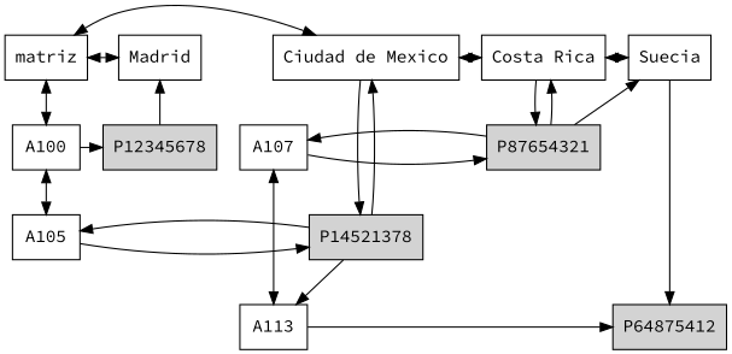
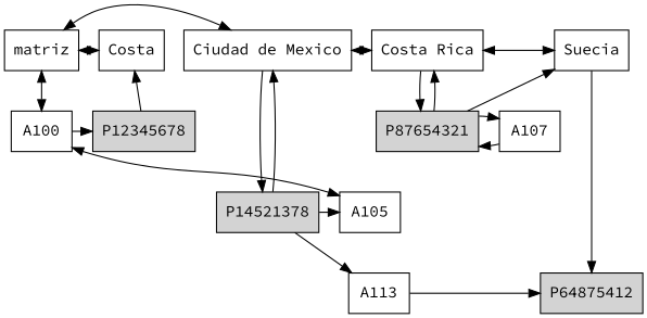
  digraph {
    fontname="Source Code Pro"
    node [fontname="Source Code Pro" group=filas shape=box]
    edge [fontname="Source Code Pro"]
    matriz
    n2 [group=2 label="Ciudad de Mexico"]
    n3 [group=3 label="Costa Rica"]
-   n4 [group=1 label=Madrid]
+   n4 [group=1 label=Costa]
    n5 [group=4 label=Suecia]
    n6 [label=A100]
    n7 [group=1 label=P12345678 style=filled]
    n8 [label=A105]
    n9 [group=2 label=P14521378 style=filled]
    n10 [label=A107]
    n11 [group=3 label=P87654321 style=filled]
    n12 [label=A113]
    n13 [group=4 label=P64875412 style=filled]
    subgraph sub_1 {
      rank=same
      matriz
      n2
      n3
      n4
      n5
    }
    subgraph sub_2 {
      rank=same
      n6
      n7
    }
    subgraph sub_3 {
      rank=same
      n8
      n9
    }
    subgraph sub_4 {
      rank=same
      n10
      n11
    }
    subgraph sub_5 {
      rank=same
      n12
      n13
    }
    matriz -> n2 [dir=both]
    matriz -> n4 [dir=both]
    matriz -> n6 [dir=both]
    n2 -> n3 [dir=both]
    n2 -> n9
    n3 -> n5 [dir=both]
    n3 -> n11
    n5 -> n13
    n6 -> n7
    n6 -> n8 [dir=both]
    n7 -> n4
-   n8 -> n9
    n9 -> n2
    n9 -> n8
    n9 -> n12
    n10 -> n11
-   n10 -> n12 [dir=both]
    n11 -> n3
    n11 -> n5
    n11 -> n10
    n12 -> n13
  }
